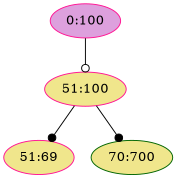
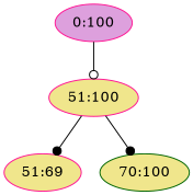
  digraph {
    node [color=deeppink fillcolor=khaki style=filled]
    edge [arrowhead=dot]
    n1 [fillcolor=plum label="0:100"]
    n2 [label="51:100"]
    n3 [label="51:69"]
-   n4 [color=darkgreen label="70:700"]
+   n4 [color=darkgreen label="70:100"]
    n1 -> n2 [arrowhead=odot]
    n2 -> n3
    n2 -> n4
  }
